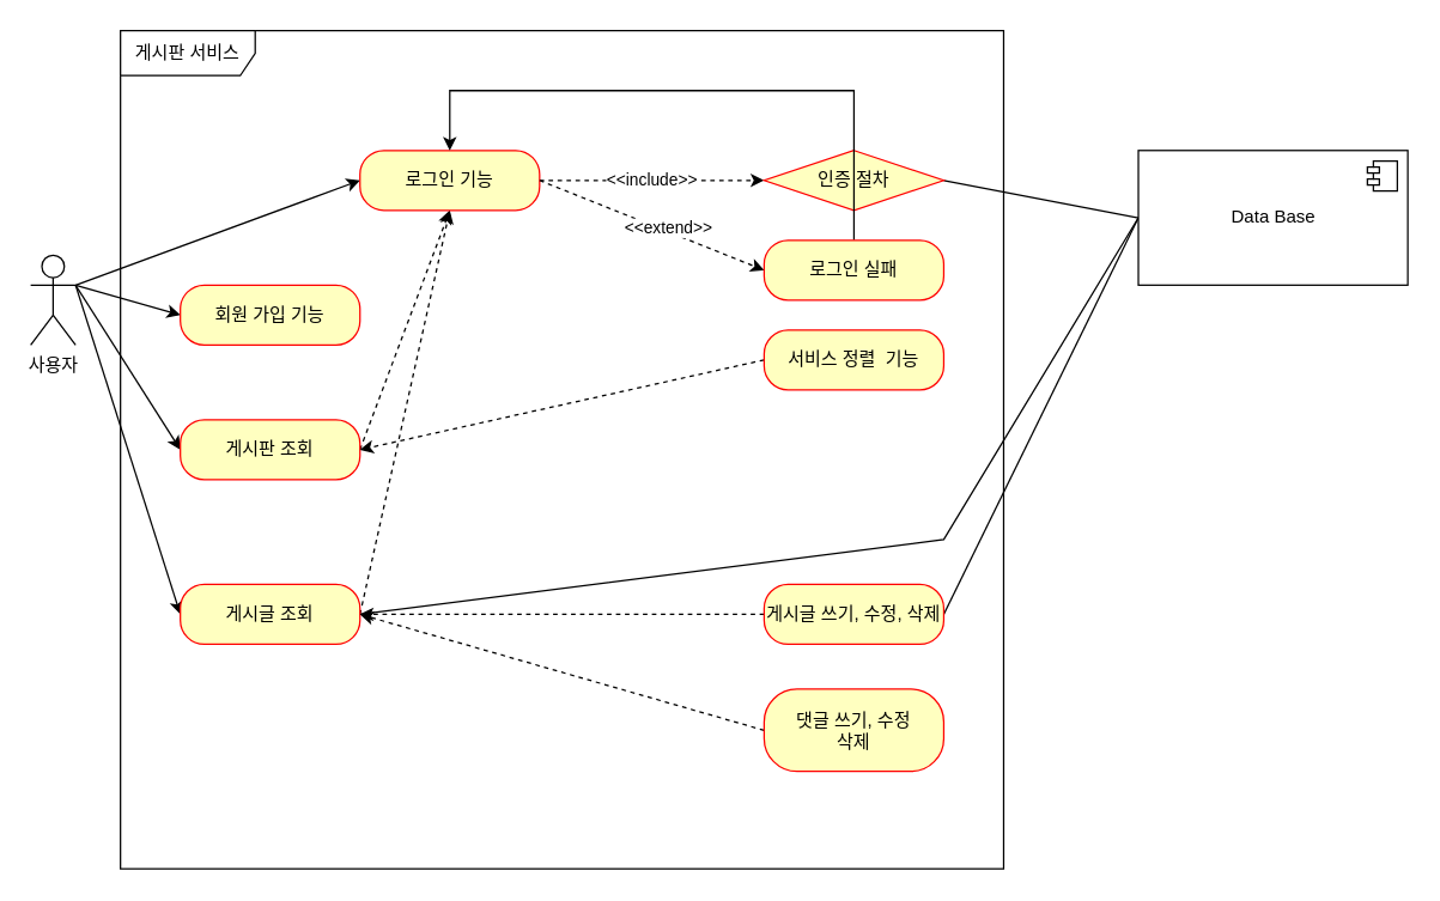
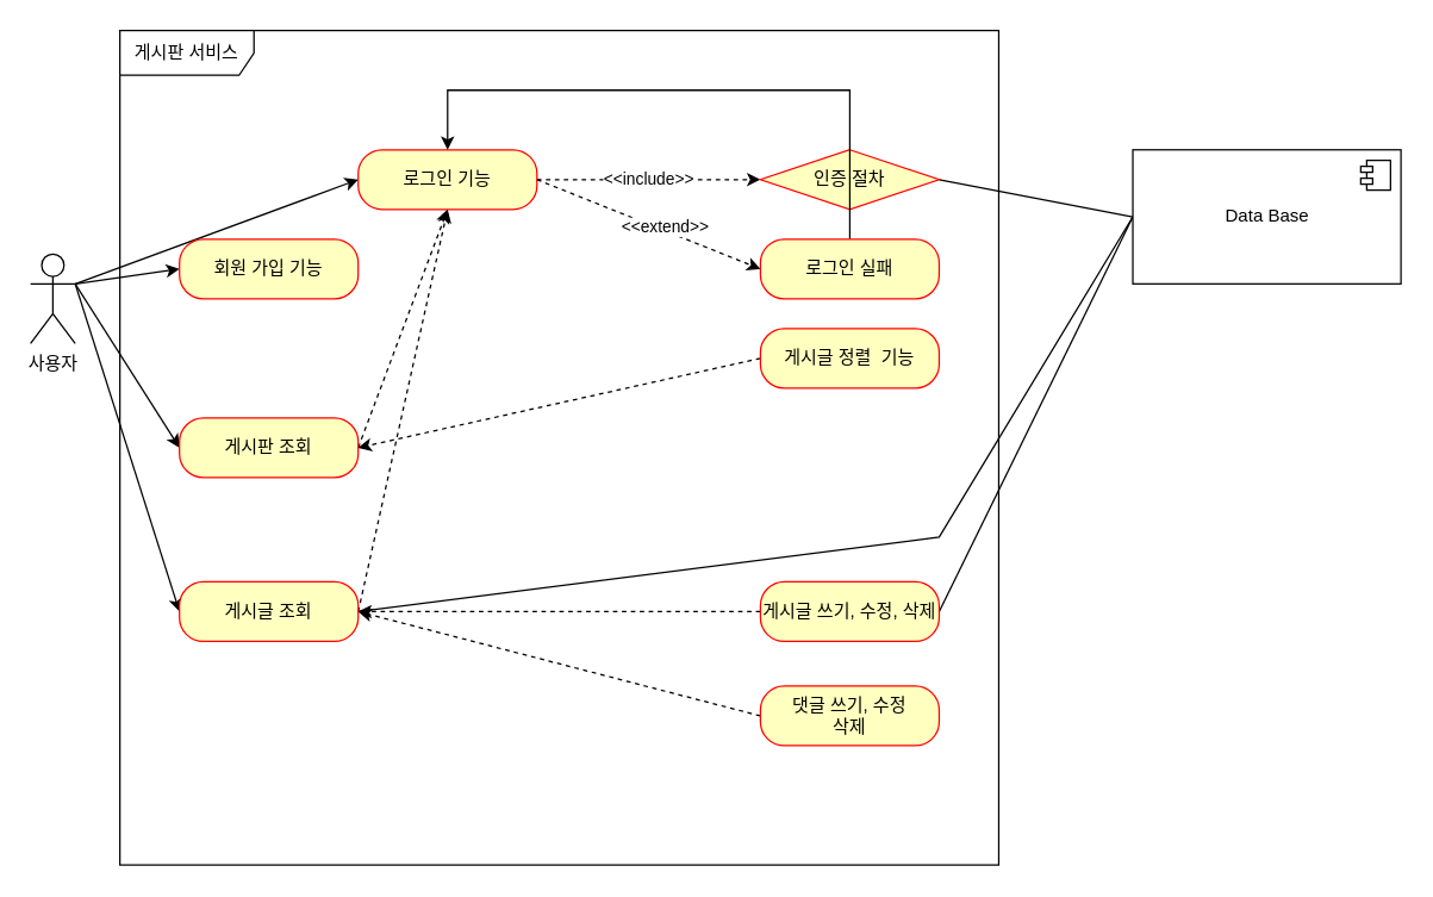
  <mxCell id="0" />
  <mxCell id="1" parent="0" />
  <mxCell id="2" style="rounded=0;orthogonalLoop=1;jettySize=auto;html=1;exitX=1;exitY=0.333;exitDx=0;exitDy=0;exitPerimeter=0;entryX=0;entryY=0.5;entryDx=0;entryDy=0;" edge="1" parent="1" source="6" target="8"><mxGeometry relative="1" as="geometry" /></mxCell>
  <mxCell id="3" style="edgeStyle=none;rounded=0;orthogonalLoop=1;jettySize=auto;html=1;entryX=0;entryY=0.5;entryDx=0;entryDy=0;" edge="1" parent="1" target="15"><mxGeometry relative="1" as="geometry"><mxPoint x="50" y="190" as="sourcePoint" /></mxGeometry></mxCell>
  <mxCell id="4" style="edgeStyle=none;rounded=0;orthogonalLoop=1;jettySize=auto;html=1;exitX=1;exitY=0.333;exitDx=0;exitDy=0;exitPerimeter=0;entryX=0;entryY=0.5;entryDx=0;entryDy=0;" edge="1" parent="1" source="6" target="10"><mxGeometry relative="1" as="geometry" /></mxCell>
  <mxCell id="5" style="edgeStyle=none;rounded=0;orthogonalLoop=1;jettySize=auto;html=1;exitX=1;exitY=0.333;exitDx=0;exitDy=0;exitPerimeter=0;entryX=0;entryY=0.5;entryDx=0;entryDy=0;" edge="1" parent="1" source="6" target="13"><mxGeometry relative="1" as="geometry" /></mxCell>
  <mxCell id="6" value="사용자" style="shape=umlActor;verticalLabelPosition=bottom;verticalAlign=top;html=1;" vertex="1" parent="1"><mxGeometry x="20" y="170" width="30" height="60" as="geometry" /></mxCell>
  <mxCell id="7" value="게시판 서비스" style="shape=umlFrame;whiteSpace=wrap;html=1;width=90;height=30;" vertex="1" parent="1"><mxGeometry x="80" y="20" width="590" height="560" as="geometry" /></mxCell>
- <mxCell id="8" value="회원 가입 기능" style="rounded=1;whiteSpace=wrap;html=1;arcSize=40;fontColor=#000000;fillColor=#ffffc0;strokeColor=#ff0000;" vertex="1" parent="1"><mxGeometry x="120" y="190" width="120" height="40" as="geometry" /></mxCell>
+ <mxCell id="8" value="회원 가입 기능" style="rounded=1;whiteSpace=wrap;html=1;arcSize=40;fontColor=#000000;fillColor=#ffffc0;strokeColor=#ff0000;" vertex="1" parent="1"><mxGeometry x="120" y="160" width="120" height="40" as="geometry" /></mxCell>
  <mxCell id="9" style="rounded=0;orthogonalLoop=1;jettySize=auto;html=1;exitX=1;exitY=0.5;exitDx=0;exitDy=0;entryX=0.5;entryY=1;entryDx=0;entryDy=0;dashed=1;" edge="1" parent="1" source="10" target="15"><mxGeometry relative="1" as="geometry" /></mxCell>
  <mxCell id="10" value="게시판 조회" style="rounded=1;whiteSpace=wrap;html=1;arcSize=40;fontColor=#000000;fillColor=#ffffc0;strokeColor=#ff0000;" vertex="1" parent="1"><mxGeometry x="120" y="280" width="120" height="40" as="geometry" /></mxCell>
  <mxCell id="11" style="edgeStyle=none;rounded=0;orthogonalLoop=1;jettySize=auto;html=1;exitX=1;exitY=0.5;exitDx=0;exitDy=0;dashed=1;" edge="1" parent="1" source="13"><mxGeometry relative="1" as="geometry"><mxPoint x="300" y="140" as="targetPoint" /></mxGeometry></mxCell>
  <mxCell id="12" style="edgeStyle=none;rounded=0;orthogonalLoop=1;jettySize=auto;html=1;exitX=1;exitY=0.5;exitDx=0;exitDy=0;entryX=0;entryY=0.5;entryDx=0;entryDy=0;endArrow=none;endFill=0;" edge="1" parent="1" source="13" target="29"><mxGeometry relative="1" as="geometry"><Array as="points"><mxPoint x="630" y="360" /></Array></mxGeometry></mxCell>
  <mxCell id="13" value="게시글 조회" style="rounded=1;whiteSpace=wrap;html=1;arcSize=40;fontColor=#000000;fillColor=#ffffc0;strokeColor=#ff0000;" vertex="1" parent="1"><mxGeometry x="120" y="390" width="120" height="40" as="geometry" /></mxCell>
  <mxCell id="14" value="&amp;lt;&amp;lt;include&amp;gt;&amp;gt;" style="edgeStyle=none;rounded=0;orthogonalLoop=1;jettySize=auto;html=1;exitX=1;exitY=0.5;exitDx=0;exitDy=0;entryX=0;entryY=0.5;entryDx=0;entryDy=0;dashed=1;" edge="1" parent="1" source="15" target="19"><mxGeometry relative="1" as="geometry" /></mxCell>
  <mxCell id="15" value="로그인 기능" style="rounded=1;whiteSpace=wrap;html=1;arcSize=40;fontColor=#000000;fillColor=#ffffc0;strokeColor=#ff0000;" vertex="1" parent="1"><mxGeometry x="240" y="100" width="120" height="40" as="geometry" /></mxCell>
  <mxCell id="16" style="edgeStyle=none;rounded=0;orthogonalLoop=1;jettySize=auto;html=1;exitX=1;exitY=0.5;exitDx=0;exitDy=0;entryX=0;entryY=0.5;entryDx=0;entryDy=0;dashed=1;" edge="1" parent="1" source="15" target="21"><mxGeometry relative="1" as="geometry" /></mxCell>
  <mxCell id="17" value="&amp;lt;&amp;lt;extend&amp;gt;&amp;gt;" style="edgeLabel;html=1;align=center;verticalAlign=middle;resizable=0;points=[];" vertex="1" connectable="0" parent="16"><mxGeometry x="0.129" y="2" relative="1" as="geometry"><mxPoint as="offset" /></mxGeometry></mxCell>
  <mxCell id="18" style="edgeStyle=none;rounded=0;orthogonalLoop=1;jettySize=auto;html=1;exitX=1;exitY=0.5;exitDx=0;exitDy=0;entryX=0;entryY=0.5;entryDx=0;entryDy=0;endArrow=none;endFill=0;" edge="1" parent="1" source="19" target="29"><mxGeometry relative="1" as="geometry" /></mxCell>
  <mxCell id="19" value="인증 절차" style="rhombus;whiteSpace=wrap;html=1;arcSize=40;fontColor=#000000;fillColor=#ffffc0;strokeColor=#ff0000;" vertex="1" parent="1"><mxGeometry x="510" y="100" width="120" height="40" as="geometry" /></mxCell>
  <mxCell id="20" style="edgeStyle=orthogonalEdgeStyle;rounded=0;orthogonalLoop=1;jettySize=auto;html=1;exitX=0.5;exitY=0;exitDx=0;exitDy=0;entryX=0.5;entryY=0;entryDx=0;entryDy=0;" edge="1" parent="1" source="21" target="15"><mxGeometry relative="1" as="geometry"><Array as="points"><mxPoint x="570" y="60" /><mxPoint x="300" y="60" /></Array></mxGeometry></mxCell>
  <mxCell id="21" value="로그인 실패" style="rounded=1;whiteSpace=wrap;html=1;arcSize=40;fontColor=#000000;fillColor=#ffffc0;strokeColor=#ff0000;" vertex="1" parent="1"><mxGeometry x="510" y="160" width="120" height="40" as="geometry" /></mxCell>
  <mxCell id="22" style="edgeStyle=none;rounded=0;orthogonalLoop=1;jettySize=auto;html=1;exitX=0;exitY=0.5;exitDx=0;exitDy=0;dashed=1;" edge="1" parent="1" source="23"><mxGeometry relative="1" as="geometry"><mxPoint x="240" y="300" as="targetPoint" /></mxGeometry></mxCell>
- <mxCell id="23" value="서비스 정렬&amp;nbsp; 기능" style="rounded=1;whiteSpace=wrap;html=1;arcSize=40;fontColor=#000000;fillColor=#ffffc0;strokeColor=#ff0000;" vertex="1" parent="1"><mxGeometry x="510" y="220" width="120" height="40" as="geometry" /></mxCell>
+ <mxCell id="23" value="게시글 정렬&amp;nbsp; 기능" style="rounded=1;whiteSpace=wrap;html=1;arcSize=40;fontColor=#000000;fillColor=#ffffc0;strokeColor=#ff0000;" vertex="1" parent="1"><mxGeometry x="510" y="220" width="120" height="40" as="geometry" /></mxCell>
  <mxCell id="24" style="edgeStyle=none;rounded=0;orthogonalLoop=1;jettySize=auto;html=1;exitX=0;exitY=0.5;exitDx=0;exitDy=0;entryX=1;entryY=0.5;entryDx=0;entryDy=0;dashed=1;" edge="1" parent="1" source="26" target="13"><mxGeometry relative="1" as="geometry" /></mxCell>
  <mxCell id="25" style="edgeStyle=none;rounded=0;orthogonalLoop=1;jettySize=auto;html=1;exitX=1;exitY=0.5;exitDx=0;exitDy=0;entryX=0;entryY=0.5;entryDx=0;entryDy=0;endArrow=none;endFill=0;" edge="1" parent="1" source="26" target="29"><mxGeometry relative="1" as="geometry" /></mxCell>
  <mxCell id="26" value="게시글 쓰기, 수정, 삭제" style="rounded=1;whiteSpace=wrap;html=1;arcSize=40;fontColor=#000000;fillColor=#ffffc0;strokeColor=#ff0000;" vertex="1" parent="1"><mxGeometry x="510" y="390" width="120" height="40" as="geometry" /></mxCell>
  <mxCell id="27" style="edgeStyle=none;rounded=0;orthogonalLoop=1;jettySize=auto;html=1;exitX=0;exitY=0.5;exitDx=0;exitDy=0;dashed=1;" edge="1" parent="1" source="28"><mxGeometry relative="1" as="geometry"><mxPoint x="240" y="410" as="targetPoint" /></mxGeometry></mxCell>
- <mxCell id="28" value="댓글 쓰기, 수정&lt;br&gt;삭제" style="rounded=1;whiteSpace=wrap;html=1;arcSize=40;fontColor=#000000;fillColor=#ffffc0;strokeColor=#ff0000;" vertex="1" parent="1"><mxGeometry x="510" y="460" width="120" height="55" as="geometry" /></mxCell>
+ <mxCell id="28" value="댓글 쓰기, 수정&lt;br&gt;삭제" style="rounded=1;whiteSpace=wrap;html=1;arcSize=40;fontColor=#000000;fillColor=#ffffc0;strokeColor=#ff0000;" vertex="1" parent="1"><mxGeometry x="510" y="460" width="120" height="40" as="geometry" /></mxCell>
  <mxCell id="29" value="Data Base" style="html=1;dropTarget=0;" vertex="1" parent="1"><mxGeometry x="760" y="100" width="180" height="90" as="geometry" /></mxCell>
  <mxCell id="30" value="" style="shape=module;jettyWidth=8;jettyHeight=4;" vertex="1" parent="29"><mxGeometry x="1" width="20" height="20" relative="1" as="geometry"><mxPoint x="-27" y="7" as="offset" /></mxGeometry></mxCell>
